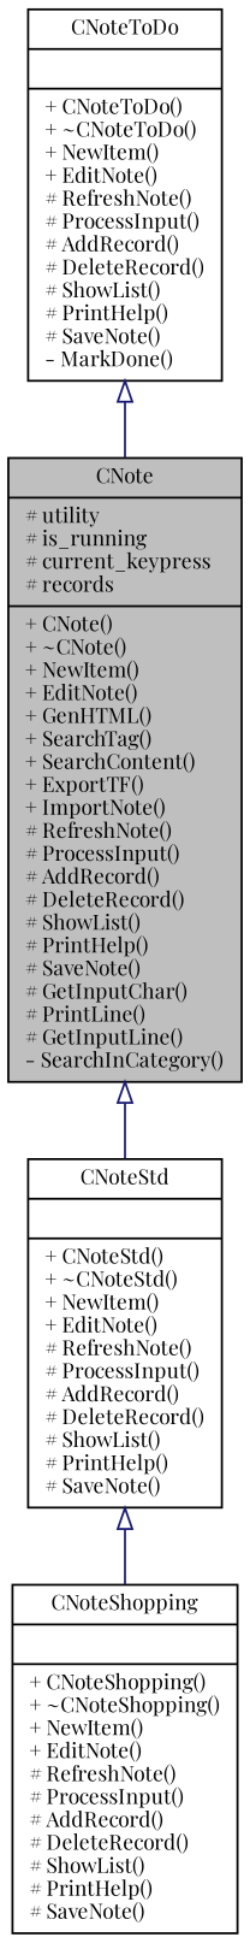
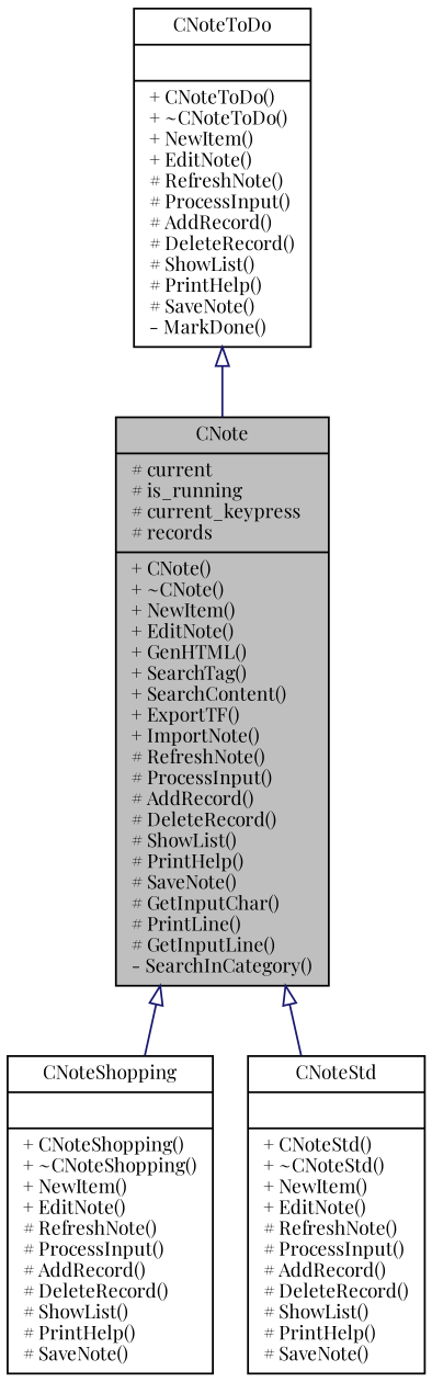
  digraph {
    fontname="Playfair Display"
    node [color=black fillcolor=white fontname="Playfair Display" fontsize=10 shape=record style=filled]
    edge [arrowtail=onormal color=midnightblue dir=back fontname="Playfair Display" fontsize=10 labelfontname=Helvetica labelfontsize=10 style=solid]
-   n1 [fillcolor=grey75 fontcolor=black height=0.2 label="{CNote\n|# utility\l# is_running\l# current_keypress\l# records\l|+ CNote()\l+ ~CNote()\l+ NewItem()\l+ EditNote()\l+ GenHTML()\l+ SearchTag()\l+ SearchContent()\l+ ExportTF()\l+ ImportNote()\l# RefreshNote()\l# ProcessInput()\l# AddRecord()\l# DeleteRecord()\l# ShowList()\l# PrintHelp()\l# SaveNote()\l# GetInputChar()\l# PrintLine()\l# GetInputLine()\l- SearchInCategory()\l}" width=0.4]
+   n1 [fillcolor=grey75 fontcolor=black height=0.2 label="{CNote\n|# current\l# is_running\l# current_keypress\l# records\l|+ CNote()\l+ ~CNote()\l+ NewItem()\l+ EditNote()\l+ GenHTML()\l+ SearchTag()\l+ SearchContent()\l+ ExportTF()\l+ ImportNote()\l# RefreshNote()\l# ProcessInput()\l# AddRecord()\l# DeleteRecord()\l# ShowList()\l# PrintHelp()\l# SaveNote()\l# GetInputChar()\l# PrintLine()\l# GetInputLine()\l- SearchInCategory()\l}" width=0.4]
    n2 [height=0.2 label="{CNoteShopping\n||+ CNoteShopping()\l+ ~CNoteShopping()\l+ NewItem()\l+ EditNote()\l# RefreshNote()\l# ProcessInput()\l# AddRecord()\l# DeleteRecord()\l# ShowList()\l# PrintHelp()\l# SaveNote()\l}" width=0.4]
    n3 [height=0.2 label="{CNoteStd\n||+ CNoteStd()\l+ ~CNoteStd()\l+ NewItem()\l+ EditNote()\l# RefreshNote()\l# ProcessInput()\l# AddRecord()\l# DeleteRecord()\l# ShowList()\l# PrintHelp()\l# SaveNote()\l}" width=0.4]
    n4 [height=0.2 label="{CNoteToDo\n||+ CNoteToDo()\l+ ~CNoteToDo()\l+ NewItem()\l+ EditNote()\l# RefreshNote()\l# ProcessInput()\l# AddRecord()\l# DeleteRecord()\l# ShowList()\l# PrintHelp()\l# SaveNote()\l- MarkDone()\l}" width=0.4]
-   n3 -> n2
+   n1 -> n2
    n1 -> n3
    n4 -> n1
  }
